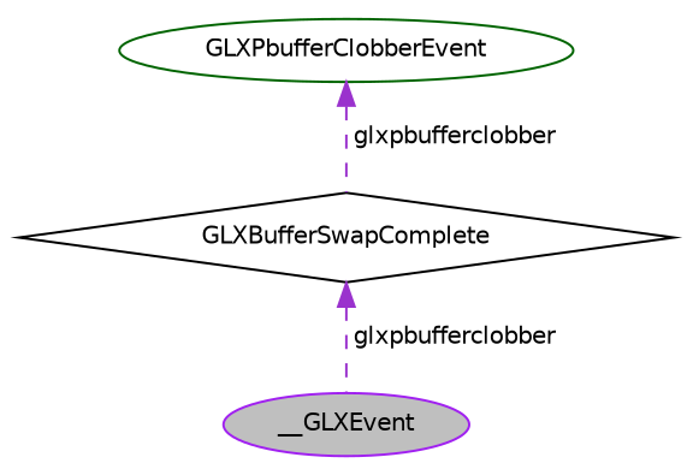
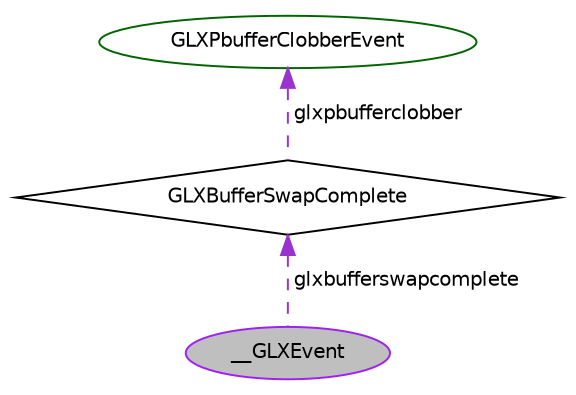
  digraph {
    node [fillcolor=white fontname=Helvetica fontsize=10 shape=ellipse style=filled]
    edge [color=darkorchid3 dir=back fontname=Helvetica fontsize=10 labelfontname=Helvetica labelfontsize=10 style=dashed]
    n1 [color=purple fillcolor=grey75 fontcolor=black height=0.2 label=__GLXEvent width=0.4]
    n2 [color=black height=0.2 label=GLXBufferSwapComplete shape=diamond width=0.4]
    n3 [color=darkgreen height=0.2 label=GLXPbufferClobberEvent width=0.4]
-   n2 -> n1 [label=" glxpbufferclobber"]
+   n2 -> n1 [label=" glxbufferswapcomplete"]
    n3 -> n2 [label=" glxpbufferclobber"]
  }
